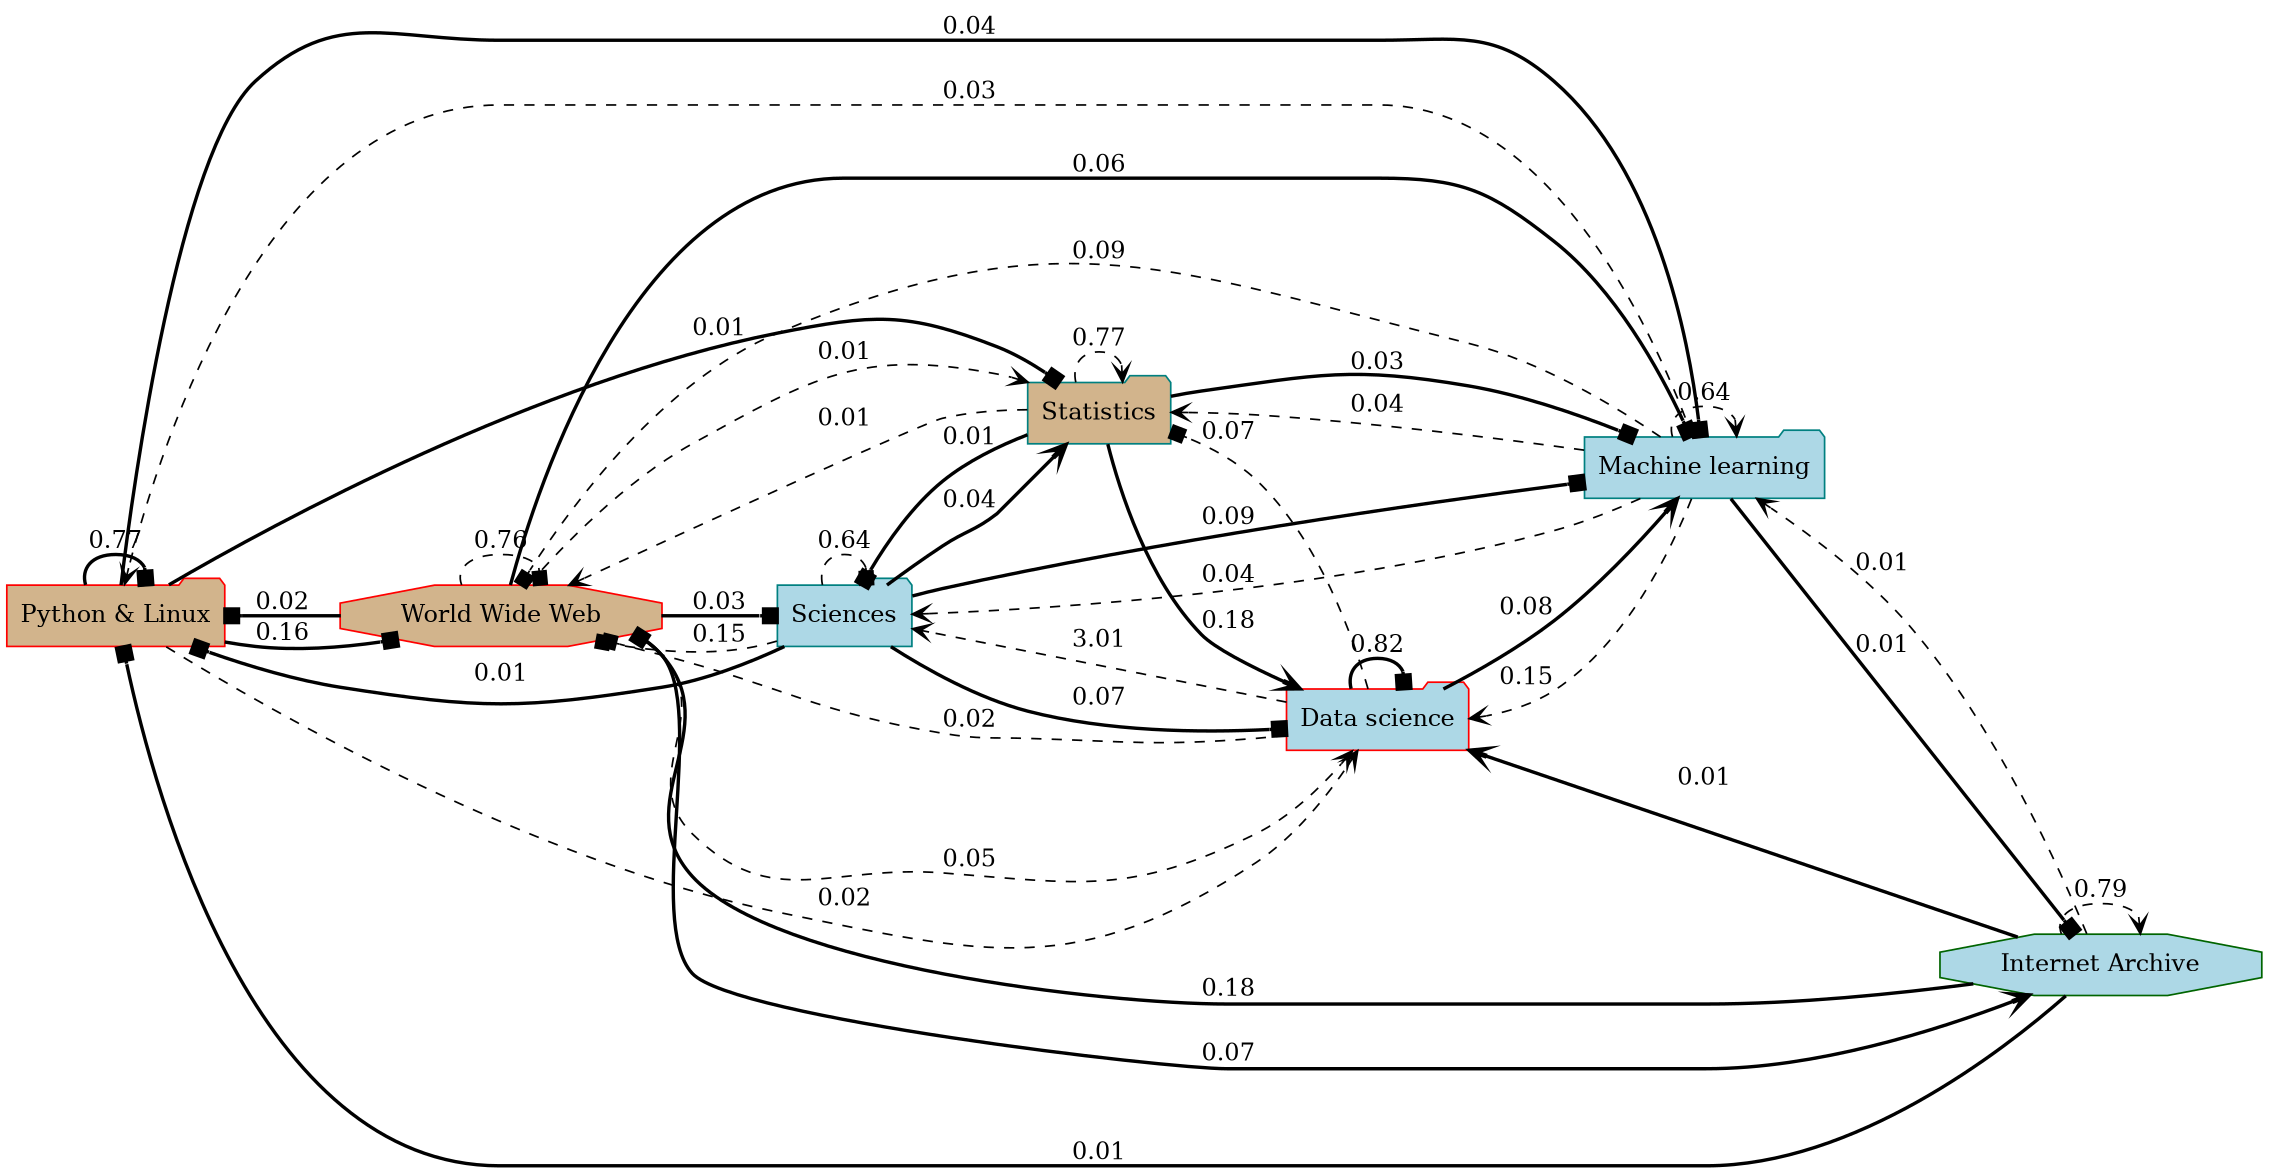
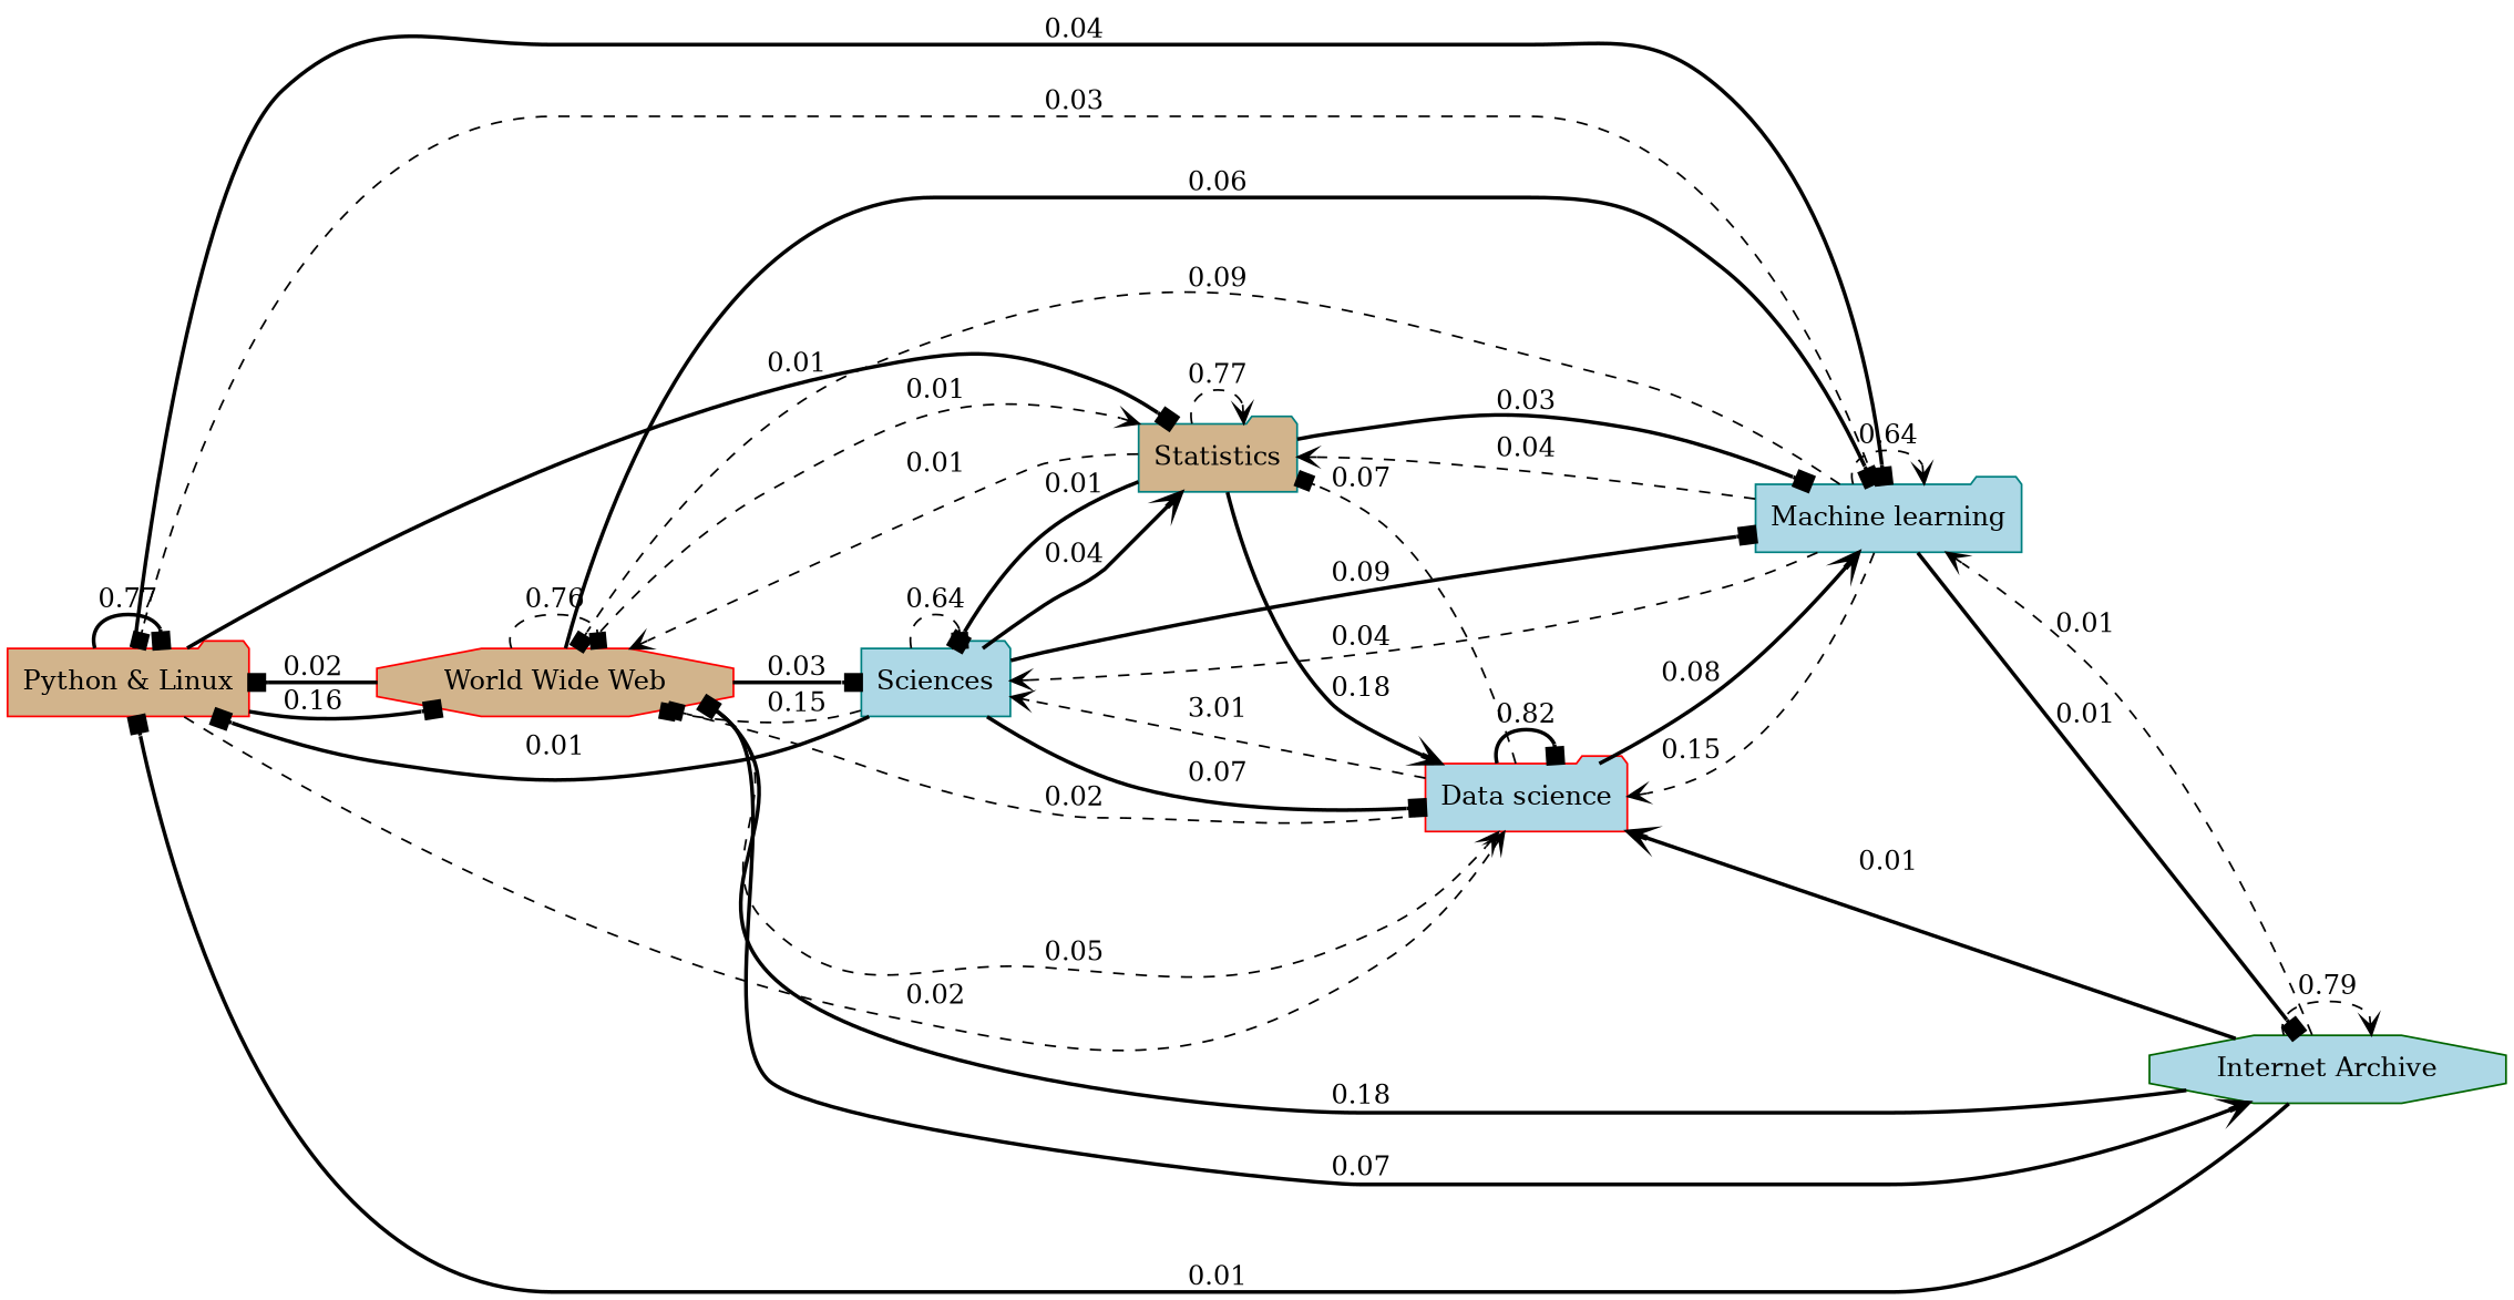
  digraph {
    rankdir=LR
    node [color=red fillcolor=lightblue shape=folder style=filled]
    edge [arrowhead=box style=bold]
    "Python & Linux" [fillcolor=tan]
    "World Wide Web" [fillcolor=tan shape=octagon]
    "Machine learning" [color=teal]
    "Data science"
    Statistics [color=teal fillcolor=tan]
    "Internet Archive" [color=darkgreen shape=octagon]
    Sciences [color=teal]
    "Python & Linux" -> "Python & Linux" [label=0.77]
    "Python & Linux" -> "World Wide Web" [label=0.16]
    "Python & Linux" -> "Machine learning" [label=0.04]
    "Python & Linux" -> "Data science" [arrowhead=vee label=0.02 style=dashed]
    "Python & Linux" -> Statistics [label=0.01]
    "World Wide Web" -> "Python & Linux" [label=0.02]
    "World Wide Web" -> "World Wide Web" [label=0.76 style=dashed]
    "World Wide Web" -> "Machine learning" [label=0.06]
    "World Wide Web" -> "Data science" [arrowhead=vee label=0.05 style=dashed]
    "World Wide Web" -> Statistics [arrowhead=vee label=0.01 style=dashed]
    "World Wide Web" -> "Internet Archive" [arrowhead=vee label=0.07]
    "World Wide Web" -> Sciences [label=0.03]
-   "Machine learning" -> "Python & Linux" [arrowhead=vee label=0.03 style=dashed]
+   "Machine learning" -> "Python & Linux" [label=0.03 style=dashed]
    "Machine learning" -> "World Wide Web" [label=0.09 style=dashed]
    "Machine learning" -> "Machine learning" [arrowhead=vee label=0.64 style=dashed]
    "Machine learning" -> "Data science" [arrowhead=vee label=0.15 style=dashed]
    "Machine learning" -> Statistics [arrowhead=vee label=0.04 style=dashed]
    "Machine learning" -> "Internet Archive" [label=0.01]
    "Machine learning" -> Sciences [arrowhead=vee label=0.04 style=dashed]
    "Data science" -> "World Wide Web" [label=0.02 style=dashed]
    "Data science" -> "Machine learning" [arrowhead=vee label=0.08]
    "Data science" -> "Data science" [label=0.82]
    "Data science" -> Statistics [label=0.07 style=dashed]
    "Data science" -> Sciences [arrowhead=vee label=3.01 style=dashed]
    Statistics -> "World Wide Web" [arrowhead=vee label=0.01 style=dashed]
    Statistics -> "Machine learning" [label=0.03]
    Statistics -> "Data science" [arrowhead=vee label=0.18]
    Statistics -> Statistics [arrowhead=vee label=0.77 style=dashed]
    Statistics -> Sciences [label=0.01]
    "Internet Archive" -> "Python & Linux" [label=0.01]
    "Internet Archive" -> "World Wide Web" [label=0.18]
    "Internet Archive" -> "Machine learning" [arrowhead=vee label=0.01 style=dashed]
    "Internet Archive" -> "Data science" [arrowhead=vee label=0.01]
    "Internet Archive" -> "Internet Archive" [arrowhead=vee label=0.79 style=dashed]
    Sciences -> "Python & Linux" [label=0.01]
    Sciences -> "World Wide Web" [label=0.15 style=dashed]
    Sciences -> "Machine learning" [label=0.09]
    Sciences -> "Data science" [label=0.07]
    Sciences -> Statistics [arrowhead=vee label=0.04]
    Sciences -> Sciences [label=0.64 style=dashed]
  }
